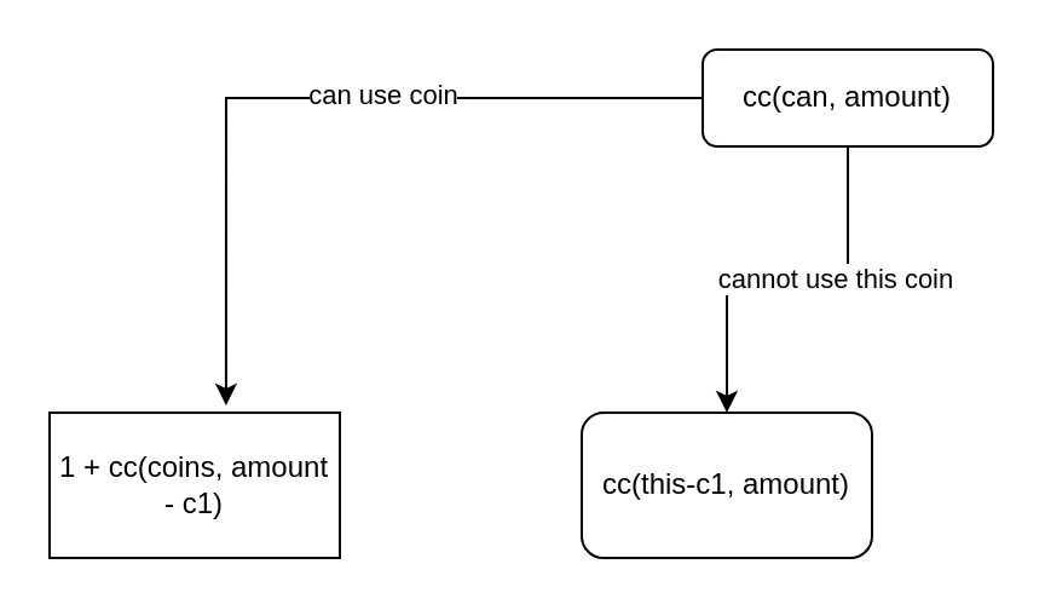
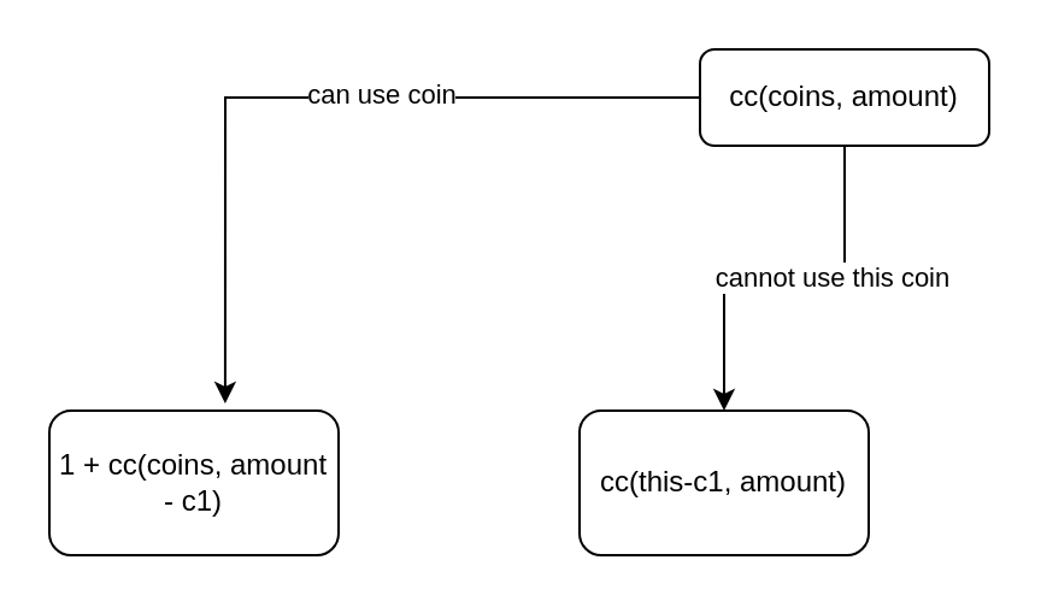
  <mxCell id="0" />
  <mxCell id="1" parent="0" />
  <mxCell id="2" style="edgeStyle=orthogonalEdgeStyle;rounded=0;orthogonalLoop=1;jettySize=auto;html=1;entryX=0.5;entryY=0;entryDx=0;entryDy=0;" edge="1" parent="1" source="4" target="6"><mxGeometry relative="1" as="geometry" /></mxCell>
  <mxCell id="3" value="cannot use this coin" style="edgeLabel;html=1;align=center;verticalAlign=middle;resizable=0;points=[];" vertex="1" connectable="0" parent="2"><mxGeometry x="-0.237" y="-1" relative="1" as="geometry"><mxPoint as="offset" /></mxGeometry></mxCell>
- <mxCell id="4" value="cc(can, amount)" style="rounded=1;whiteSpace=wrap;html=1;" vertex="1" parent="1"><mxGeometry x="290" y="20" width="120" height="40" as="geometry" /></mxCell>
- <mxCell id="5" value="1 + cc(coins, amount - c1)" style="whiteSpace=wrap;html=1;rounded=0;" vertex="1" parent="1"><mxGeometry x="20" y="170" width="120" height="60" as="geometry" /></mxCell>
+ <mxCell id="4" value="cc(coins, amount)" style="rounded=1;whiteSpace=wrap;html=1;" vertex="1" parent="1"><mxGeometry x="290" y="20" width="120" height="40" as="geometry" /></mxCell>
+ <mxCell id="5" value="1 + cc(coins, amount - c1)" style="rounded=1;whiteSpace=wrap;html=1;" vertex="1" parent="1"><mxGeometry x="20" y="170" width="120" height="60" as="geometry" /></mxCell>
  <mxCell id="6" value="cc(this-c1, amount)" style="rounded=1;whiteSpace=wrap;html=1;" vertex="1" parent="1"><mxGeometry x="240" y="170" width="120" height="60" as="geometry" /></mxCell>
  <mxCell id="7" style="edgeStyle=orthogonalEdgeStyle;rounded=0;orthogonalLoop=1;jettySize=auto;html=1;entryX=0.608;entryY=-0.05;entryDx=0;entryDy=0;entryPerimeter=0;" edge="1" parent="1" source="4" target="5"><mxGeometry relative="1" as="geometry" /></mxCell>
  <mxCell id="8" value="can use coin" style="edgeLabel;html=1;align=center;verticalAlign=middle;resizable=0;points=[];" vertex="1" connectable="0" parent="7"><mxGeometry x="-0.179" y="-2" relative="1" as="geometry"><mxPoint as="offset" /></mxGeometry></mxCell>
